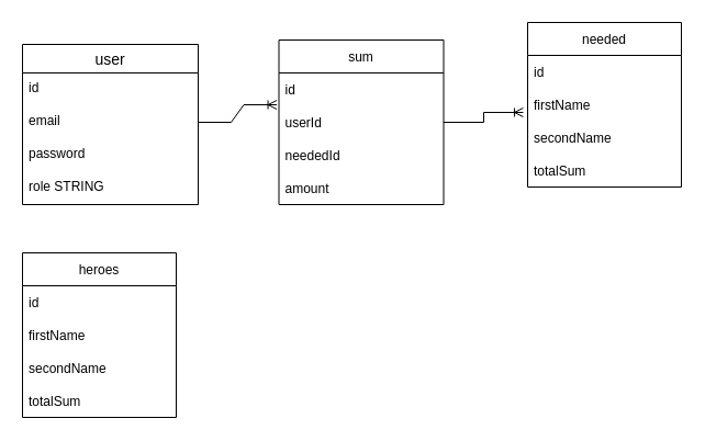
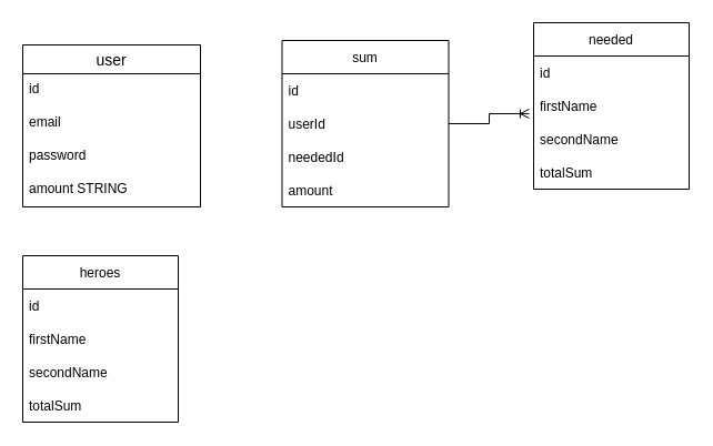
  <mxCell id="0" />
  <mxCell id="1" parent="0" />
  <mxCell id="2" value="user" style="swimlane;fontStyle=0;childLayout=stackLayout;horizontal=1;startSize=26;horizontalStack=0;resizeParent=1;resizeParentMax=0;resizeLast=0;collapsible=1;marginBottom=0;align=center;fontSize=14;" parent="1" vertex="1"><mxGeometry x="20" y="40" width="160" height="146" as="geometry" /></mxCell>
  <mxCell id="3" value="id" style="text;strokeColor=none;fillColor=none;spacingLeft=4;spacingRight=4;overflow=hidden;rotatable=0;points=[[0,0.5],[1,0.5]];portConstraint=eastwest;fontSize=12;" parent="2" vertex="1"><mxGeometry y="26" width="160" height="30" as="geometry" /></mxCell>
  <mxCell id="4" value="email" style="text;strokeColor=none;fillColor=none;spacingLeft=4;spacingRight=4;overflow=hidden;rotatable=0;points=[[0,0.5],[1,0.5]];portConstraint=eastwest;fontSize=12;" parent="2" vertex="1"><mxGeometry y="56" width="160" height="30" as="geometry" /></mxCell>
  <mxCell id="5" value="password" style="text;strokeColor=none;fillColor=none;spacingLeft=4;spacingRight=4;overflow=hidden;rotatable=0;points=[[0,0.5],[1,0.5]];portConstraint=eastwest;fontSize=12;" parent="2" vertex="1"><mxGeometry y="86" width="160" height="30" as="geometry" /></mxCell>
- <mxCell id="6" value="role STRING" style="text;strokeColor=none;fillColor=none;spacingLeft=4;spacingRight=4;overflow=hidden;rotatable=0;points=[[0,0.5],[1,0.5]];portConstraint=eastwest;fontSize=12;" parent="2" vertex="1"><mxGeometry y="116" width="160" height="30" as="geometry" /></mxCell>
+ <mxCell id="6" value="amount STRING" style="text;strokeColor=none;fillColor=none;spacingLeft=4;spacingRight=4;overflow=hidden;rotatable=0;points=[[0,0.5],[1,0.5]];portConstraint=eastwest;fontSize=12;" parent="2" vertex="1"><mxGeometry y="116" width="160" height="30" as="geometry" /></mxCell>
  <mxCell id="7" value="sum" style="swimlane;fontStyle=0;childLayout=stackLayout;horizontal=1;startSize=30;horizontalStack=0;resizeParent=1;resizeParentMax=0;resizeLast=0;collapsible=1;marginBottom=0;" vertex="1" parent="1"><mxGeometry x="253.5" y="36" width="150" height="150" as="geometry" /></mxCell>
  <mxCell id="8" value="id" style="text;strokeColor=none;fillColor=none;align=left;verticalAlign=middle;spacingLeft=4;spacingRight=4;overflow=hidden;points=[[0,0.5],[1,0.5]];portConstraint=eastwest;rotatable=0;" vertex="1" parent="7"><mxGeometry y="30" width="150" height="30" as="geometry" /></mxCell>
  <mxCell id="9" value="userId" style="text;strokeColor=none;fillColor=none;align=left;verticalAlign=middle;spacingLeft=4;spacingRight=4;overflow=hidden;points=[[0,0.5],[1,0.5]];portConstraint=eastwest;rotatable=0;" vertex="1" parent="7"><mxGeometry y="60" width="150" height="30" as="geometry" /></mxCell>
  <mxCell id="10" value="neededId" style="text;strokeColor=none;fillColor=none;align=left;verticalAlign=middle;spacingLeft=4;spacingRight=4;overflow=hidden;points=[[0,0.5],[1,0.5]];portConstraint=eastwest;rotatable=0;" vertex="1" parent="7"><mxGeometry y="90" width="150" height="30" as="geometry" /></mxCell>
  <mxCell id="11" value="amount" style="text;strokeColor=none;fillColor=none;align=left;verticalAlign=middle;spacingLeft=4;spacingRight=4;overflow=hidden;points=[[0,0.5],[1,0.5]];portConstraint=eastwest;rotatable=0;" vertex="1" parent="7"><mxGeometry y="120" width="150" height="30" as="geometry" /></mxCell>
- <mxCell id="12" value="" style="edgeStyle=entityRelationEdgeStyle;fontSize=12;html=1;endArrow=ERoneToMany;rounded=0;exitX=1;exitY=0.5;exitDx=0;exitDy=0;entryX=-0.013;entryY=-0.033;entryDx=0;entryDy=0;entryPerimeter=0;" edge="1" parent="1" source="4" target="9"><mxGeometry width="100" height="100" relative="1" as="geometry"><mxPoint x="200" y="330" as="sourcePoint" /><mxPoint x="300" y="230" as="targetPoint" /></mxGeometry></mxCell>
  <mxCell id="13" value="heroes" style="swimlane;fontStyle=0;childLayout=stackLayout;horizontal=1;startSize=30;horizontalStack=0;resizeParent=1;resizeParentMax=0;resizeLast=0;collapsible=1;marginBottom=0;" vertex="1" parent="1"><mxGeometry x="20" y="230" width="140" height="150" as="geometry" /></mxCell>
  <mxCell id="14" value="id" style="text;strokeColor=none;fillColor=none;align=left;verticalAlign=middle;spacingLeft=4;spacingRight=4;overflow=hidden;points=[[0,0.5],[1,0.5]];portConstraint=eastwest;rotatable=0;" vertex="1" parent="13"><mxGeometry y="30" width="140" height="30" as="geometry" /></mxCell>
  <mxCell id="15" value="firstName" style="text;strokeColor=none;fillColor=none;align=left;verticalAlign=middle;spacingLeft=4;spacingRight=4;overflow=hidden;points=[[0,0.5],[1,0.5]];portConstraint=eastwest;rotatable=0;" vertex="1" parent="13"><mxGeometry y="60" width="140" height="30" as="geometry" /></mxCell>
  <mxCell id="16" value="secondName" style="text;strokeColor=none;fillColor=none;align=left;verticalAlign=middle;spacingLeft=4;spacingRight=4;overflow=hidden;points=[[0,0.5],[1,0.5]];portConstraint=eastwest;rotatable=0;" vertex="1" parent="13"><mxGeometry y="90" width="140" height="30" as="geometry" /></mxCell>
  <mxCell id="17" value="totalSum" style="text;strokeColor=none;fillColor=none;align=left;verticalAlign=middle;spacingLeft=4;spacingRight=4;overflow=hidden;points=[[0,0.5],[1,0.5]];portConstraint=eastwest;rotatable=0;" vertex="1" parent="13"><mxGeometry y="120" width="140" height="30" as="geometry" /></mxCell>
  <mxCell id="18" value="needed" style="swimlane;fontStyle=0;childLayout=stackLayout;horizontal=1;startSize=30;horizontalStack=0;resizeParent=1;resizeParentMax=0;resizeLast=0;collapsible=1;marginBottom=0;" vertex="1" parent="1"><mxGeometry x="480" y="20" width="140" height="150" as="geometry" /></mxCell>
  <mxCell id="19" value="id" style="text;strokeColor=none;fillColor=none;align=left;verticalAlign=middle;spacingLeft=4;spacingRight=4;overflow=hidden;points=[[0,0.5],[1,0.5]];portConstraint=eastwest;rotatable=0;" vertex="1" parent="18"><mxGeometry y="30" width="140" height="30" as="geometry" /></mxCell>
  <mxCell id="20" value="firstName" style="text;strokeColor=none;fillColor=none;align=left;verticalAlign=middle;spacingLeft=4;spacingRight=4;overflow=hidden;points=[[0,0.5],[1,0.5]];portConstraint=eastwest;rotatable=0;" vertex="1" parent="18"><mxGeometry y="60" width="140" height="30" as="geometry" /></mxCell>
  <mxCell id="21" value="secondName" style="text;strokeColor=none;fillColor=none;align=left;verticalAlign=middle;spacingLeft=4;spacingRight=4;overflow=hidden;points=[[0,0.5],[1,0.5]];portConstraint=eastwest;rotatable=0;" vertex="1" parent="18"><mxGeometry y="90" width="140" height="30" as="geometry" /></mxCell>
  <mxCell id="22" value="totalSum" style="text;strokeColor=none;fillColor=none;align=left;verticalAlign=middle;spacingLeft=4;spacingRight=4;overflow=hidden;points=[[0,0.5],[1,0.5]];portConstraint=eastwest;rotatable=0;" vertex="1" parent="18"><mxGeometry y="120" width="140" height="30" as="geometry" /></mxCell>
  <mxCell id="23" value="" style="edgeStyle=elbowEdgeStyle;fontSize=12;html=1;endArrow=ERoneToMany;rounded=0;entryX=-0.029;entryY=0.733;entryDx=0;entryDy=0;exitX=1;exitY=0.5;exitDx=0;exitDy=0;entryPerimeter=0;" edge="1" parent="1" source="9" target="20"><mxGeometry width="100" height="100" relative="1" as="geometry"><mxPoint x="440" y="110" as="sourcePoint" /><mxPoint x="460" y="50" as="targetPoint" /><Array as="points"><mxPoint x="440" y="110" /><mxPoint x="440" y="100" /><mxPoint x="440" y="150" /></Array></mxGeometry></mxCell>
